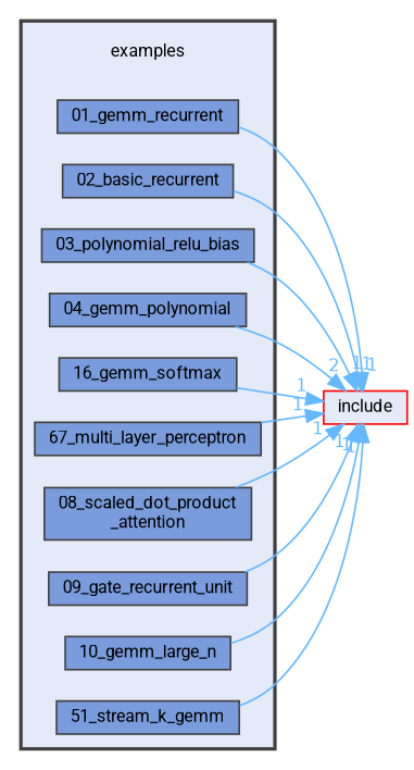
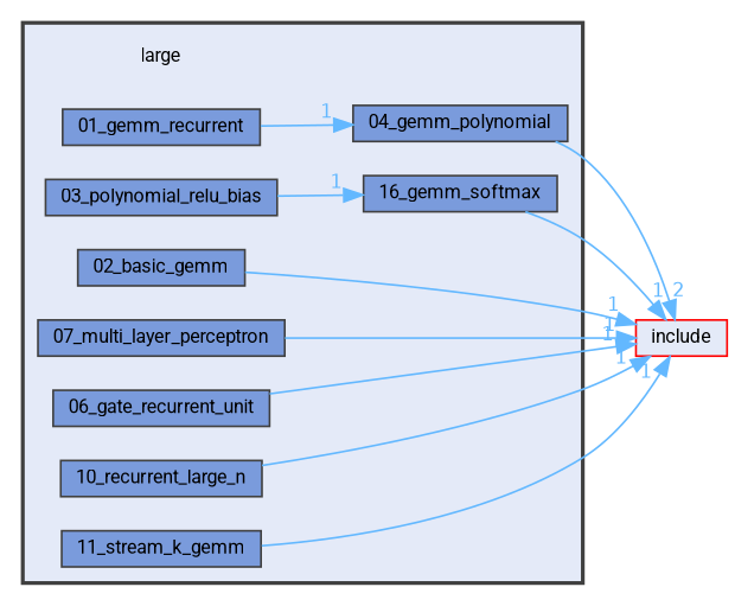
  digraph {
    compound=true
    fontname=Roboto
    rankdir=LR
    node [fontname=Roboto fontsize=10 shape=box color=grey25 fillcolor="#7a9bdc" style=filled]
    edge [color=steelblue1 fontcolor=steelblue1 fontname=Roboto fontsize=10 headlabel=1 labeldistance=1.5 labelfontname=Helvetica labelfontsize=10]
-   n1 [height=0.2 label=examples shape=plaintext width=0.4 color="" fillcolor="" style=""]
+   n1 [height=0.2 label=large shape=plaintext width=0.4 color="" fillcolor="" style=""]
    n2 [height=0.2 label="01_gemm_recurrent" width=0.4]
-   n3 [height=0.2 label="02_basic_recurrent" width=0.4]
+   n3 [height=0.2 label="02_basic_gemm" width=0.4]
    n4 [height=0.2 label="03_polynomial_relu_bias" width=0.4]
    n5 [height=0.2 label="04_gemm_polynomial" width=0.4]
    n6 [height=0.2 label="16_gemm_softmax" width=0.4]
-   n7 [height=0.2 label="67_multi_layer_perceptron" width=0.4]
-   n8 [height=0.2 label="08_scaled_dot_product\l_attention" width=0.4]
-   n9 [height=0.2 label="09_gate_recurrent_unit" width=0.4]
-   n10 [height=0.2 label="10_gemm_large_n" width=0.4]
-   n11 [height=0.2 label="51_stream_k_gemm" width=0.4]
+   n7 [height=0.2 label="07_multi_layer_perceptron" width=0.4]
+   n9 [height=0.2 label="06_gate_recurrent_unit" width=0.4]
+   n10 [height=0.2 label="10_recurrent_large_n" width=0.4]
+   n11 [height=0.2 label="11_stream_k_gemm" width=0.4]
    n12 [color=red fillcolor="#e4eaf8" height=0.2 label=include width=0.4]
    subgraph cluster_1 {
      bgcolor="#e4eaf8"
      fontsize=10
      pencolor=grey25
      style="filled,bold"
      n1
      n2
      n3
      n4
      n5
      n6
      n7
-     n8
      n9
      n10
      n11
    }
-   n2 -> n12
+   n2 -> n5
    n3 -> n12
-   n4 -> n12
+   n4 -> n6
    n5 -> n12 [headlabel=2]
    n6 -> n12
    n7 -> n12
-   n8 -> n12
    n9 -> n12
    n10 -> n12
    n11 -> n12
  }
